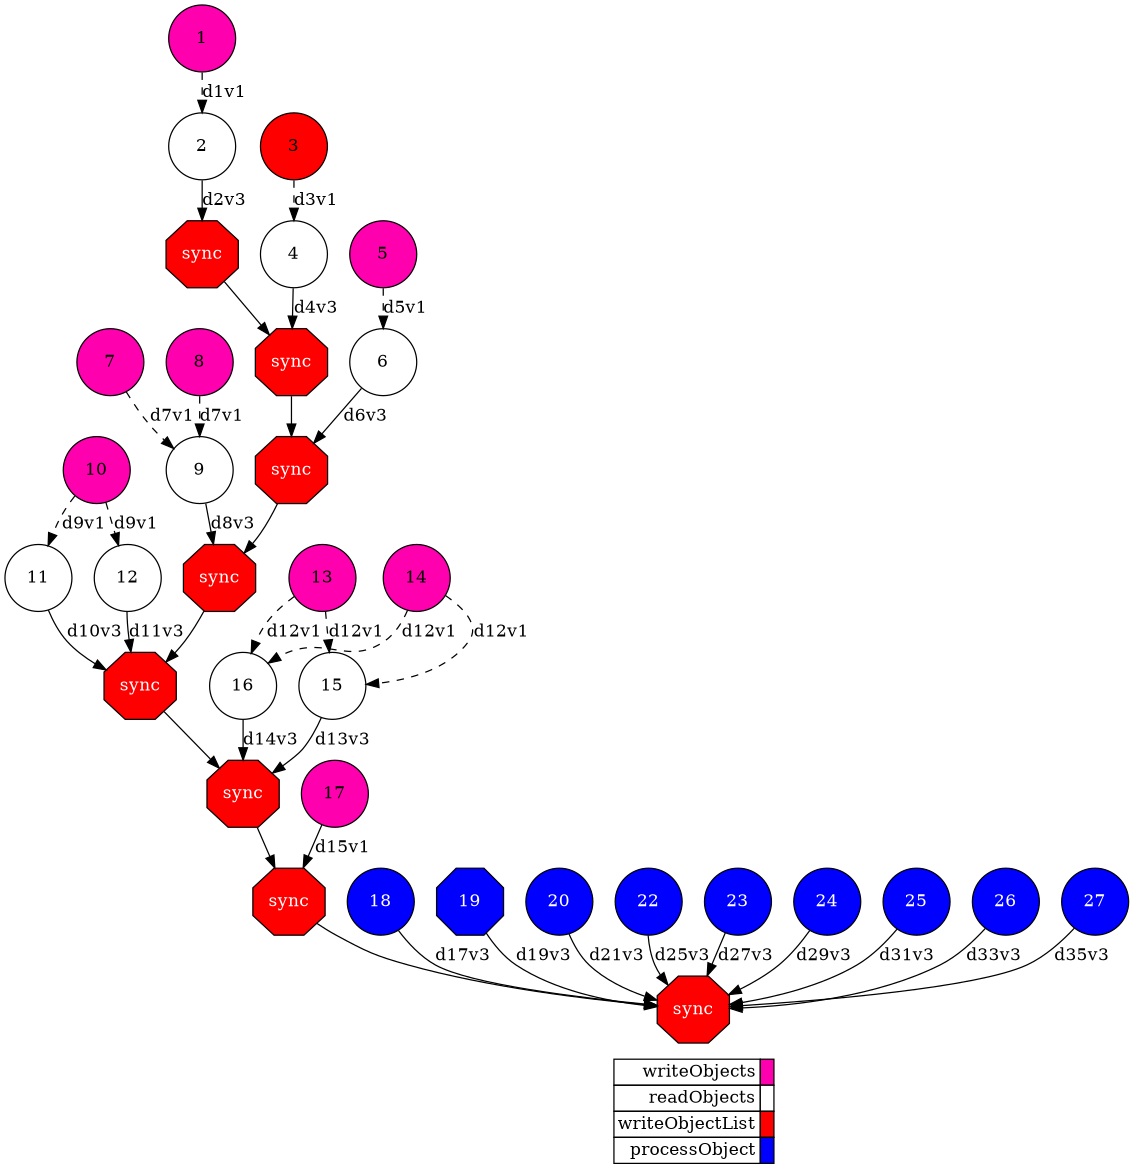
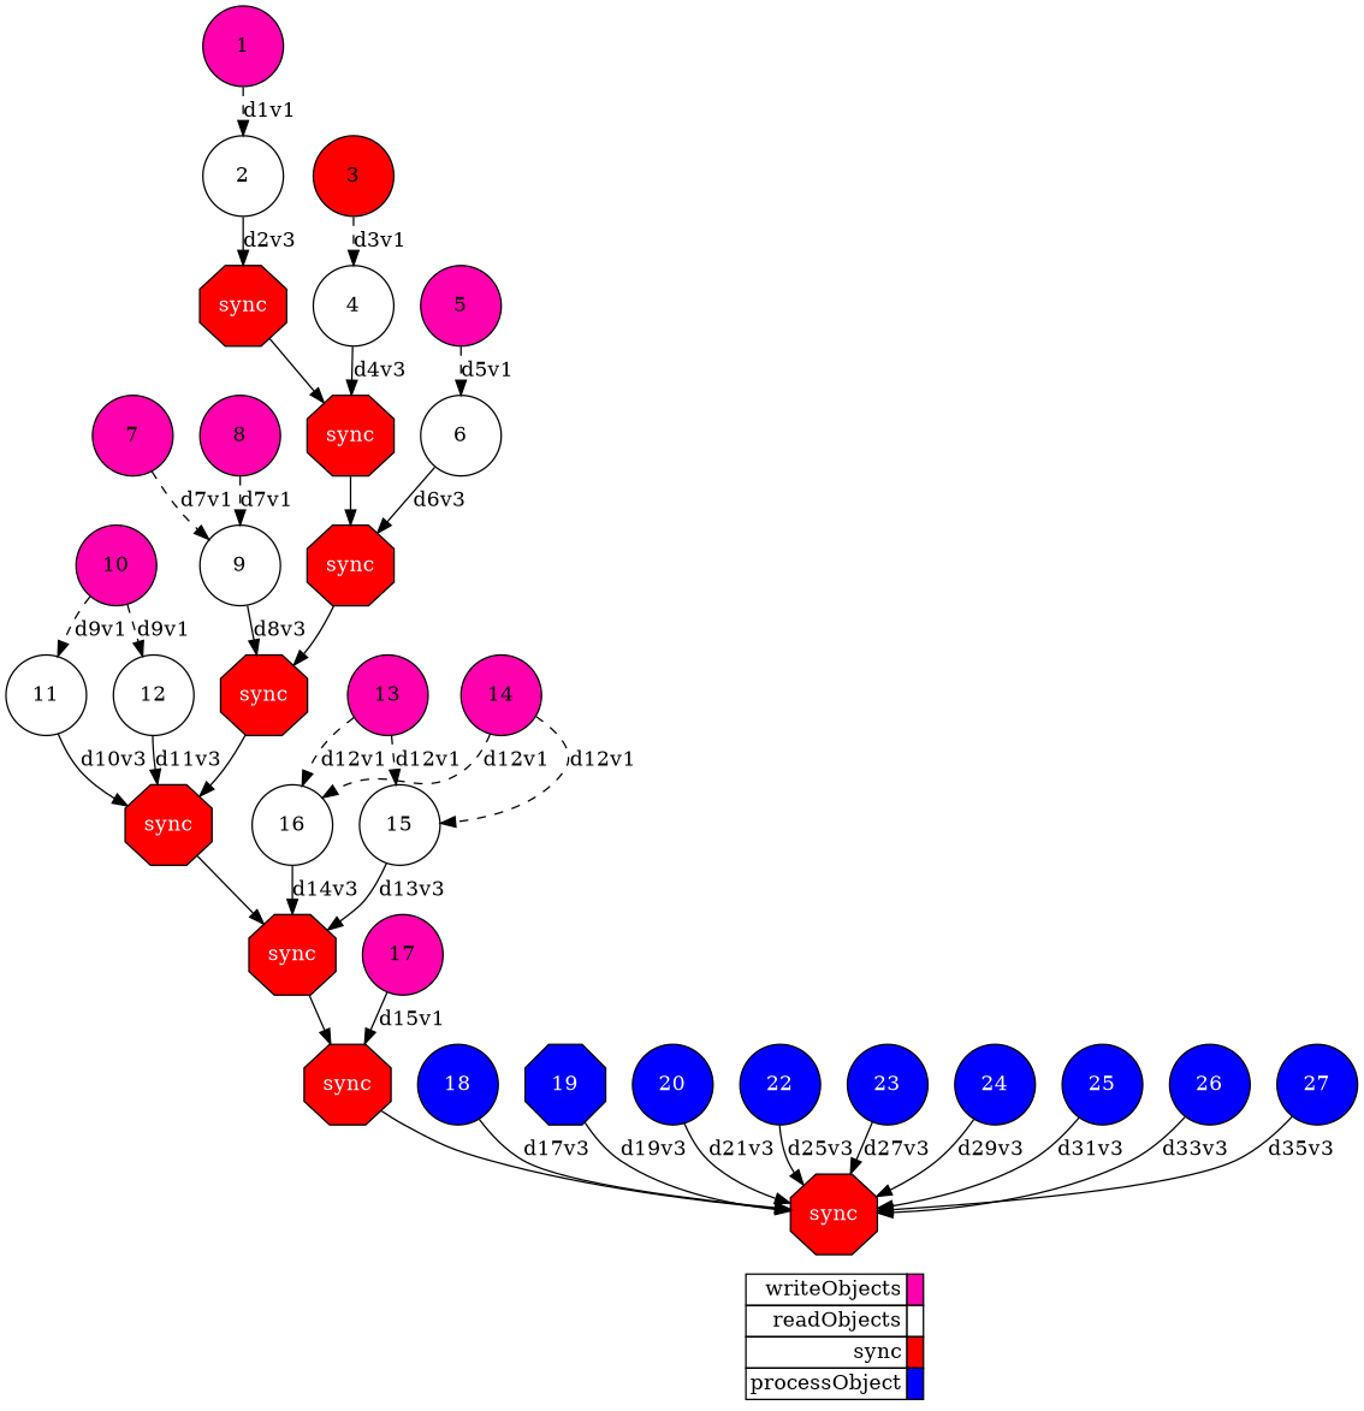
  digraph {
    labeljust=l
    rankdir=TB
    node [fillcolor="#ff0000" fontcolor="#000000" shape=circle style=filled]
    1 [fillcolor="#ff00ae" height=0.75]
    2 [fillcolor="#ffffff" height=0.75]
    n3 [fontcolor="#FFFFFF" height=0.75 label=sync shape=octagon]
    n4 [fontcolor="#FFFFFF" height=0.75 label=sync shape=octagon]
    3 [height=0.75]
    4 [fillcolor="#ffffff" height=0.75]
    n7 [fontcolor="#FFFFFF" height=0.75 label=sync shape=octagon]
    5 [fillcolor="#ff00ae" height=0.75]
    6 [fillcolor="#ffffff" height=0.75]
    n10 [fontcolor="#FFFFFF" height=0.75 label=sync shape=octagon]
    7 [fillcolor="#ff00ae" height=0.75]
    9 [fillcolor="#ffffff" height=0.75]
    8 [fillcolor="#ff00ae" height=0.75]
    n14 [fontcolor="#FFFFFF" height=0.75 label=sync shape=octagon]
    10 [fillcolor="#ff00ae" height=0.75]
    11 [fillcolor="#ffffff" height=0.75]
    12 [fillcolor="#ffffff" height=0.75]
    n18 [fontcolor="#FFFFFF" height=0.75 label=sync shape=octagon]
    13 [fillcolor="#ff00ae" height=0.75]
    15 [fillcolor="#ffffff" height=0.75]
    16 [fillcolor="#ffffff" height=0.75]
    14 [fillcolor="#ff00ae" height=0.75]
    n23 [fontcolor="#FFFFFF" height=0.75 label=sync shape=octagon]
    17 [fillcolor="#ff00ae" height=0.75]
    n25 [fontcolor="#FFFFFF" height=0.75 label=sync shape=octagon]
    18 [fillcolor="#0000ff" fontcolor="#ffffff" height=0.75]
    19 [fillcolor="#0000ff" fontcolor="#ffffff" height=0.75 shape=octagon]
    20 [fillcolor="#0000ff" fontcolor="#ffffff" height=0.75]
    22 [fillcolor="#0000ff" fontcolor="#ffffff" height=0.75]
    23 [fillcolor="#0000ff" fontcolor="#ffffff" height=0.75]
    24 [fillcolor="#0000ff" fontcolor="#ffffff" height=0.75]
    25 [fillcolor="#0000ff" fontcolor="#ffffff" height=0.75]
    26 [fillcolor="#0000ff" fontcolor="#ffffff" height=0.75]
    27 [fillcolor="#0000ff" fontcolor="#ffffff" height=0.75]
-   n35 [height=0.75 label=<       <table border="0" cellpadding="2" cellspacing="0" cellborder="1"> <tr> <td align="right">writeObjects</td> <td bgcolor="#ff00ae">&nbsp;</td> </tr> <tr> <td align="right">readObjects</td> <td bgcolor="#ffffff">&nbsp;</td> </tr> <tr> <td align="right">writeObjectList</td> <td bgcolor="#ff0000">&nbsp;</td> </tr> <tr> <td align="right">processObject</td> <td bgcolor="#0000ff">&nbsp;</td> </tr>       </table>     > shape=plaintext fillcolor="" fontcolor="" style=""]
+   n35 [height=0.75 label=<       <table border="0" cellpadding="2" cellspacing="0" cellborder="1"> <tr> <td align="right">writeObjects</td> <td bgcolor="#ff00ae">&nbsp;</td> </tr> <tr> <td align="right">readObjects</td> <td bgcolor="#ffffff">&nbsp;</td> </tr> <tr> <td align="right">sync</td> <td bgcolor="#ff0000">&nbsp;</td> </tr> <tr> <td align="right">processObject</td> <td bgcolor="#0000ff">&nbsp;</td> </tr>       </table>     > shape=plaintext fillcolor="" fontcolor="" style=""]
    subgraph sub_1 {
      ranksep=0.20
      1
      2
      n3
      n4
      3
      4
      n7
      5
      6
      n10
      7
      9
      8
      n14
      10
      11
      12
      n18
      13
      15
      16
      14
      n23
      17
      n25
      18
      19
      20
      22
      23
      24
      25
      26
      27
    }
    subgraph sub_2 {
      label=Legend
      rank=sink
      ranksep=0.20
      n35
    }
    1 -> 2 [label=d1v1 style=dashed]
    2 -> n3 [label=d2v3]
    n3 -> n4
    n4 -> n7
    3 -> 4 [label=d3v1 style=dashed]
    4 -> n4 [label=d4v3]
    n7 -> n10
    5 -> 6 [label=d5v1 style=dashed]
    6 -> n7 [label=d6v3]
    n10 -> n14
    7 -> 9 [label=d7v1 style=dashed]
    9 -> n10 [label=d8v3]
    8 -> 9 [label=d7v1 style=dashed]
    n14 -> n18
    10 -> 11 [label=d9v1 style=dashed]
    10 -> 12 [label=d9v1 style=dashed]
    11 -> n14 [label=d10v3]
    12 -> n14 [label=d11v3]
    n18 -> n23
    13 -> 15 [label=d12v1 style=dashed]
    13 -> 16 [label=d12v1 style=dashed]
    15 -> n18 [label=d13v3]
    16 -> n18 [label=d14v3]
    14 -> 15 [label=d12v1 style=dashed]
    14 -> 16 [label=d12v1 style=dashed]
    n23 -> n25
    17 -> n23 [label=d15v1]
    18 -> n25 [label=d17v3]
    19 -> n25 [label=d19v3]
    20 -> n25 [label=d21v3]
    22 -> n25 [label=d25v3]
    23 -> n25 [label=d27v3]
    24 -> n25 [label=d29v3]
    25 -> n25 [label=d31v3]
    26 -> n25 [label=d33v3]
    27 -> n25 [label=d35v3]
  }
